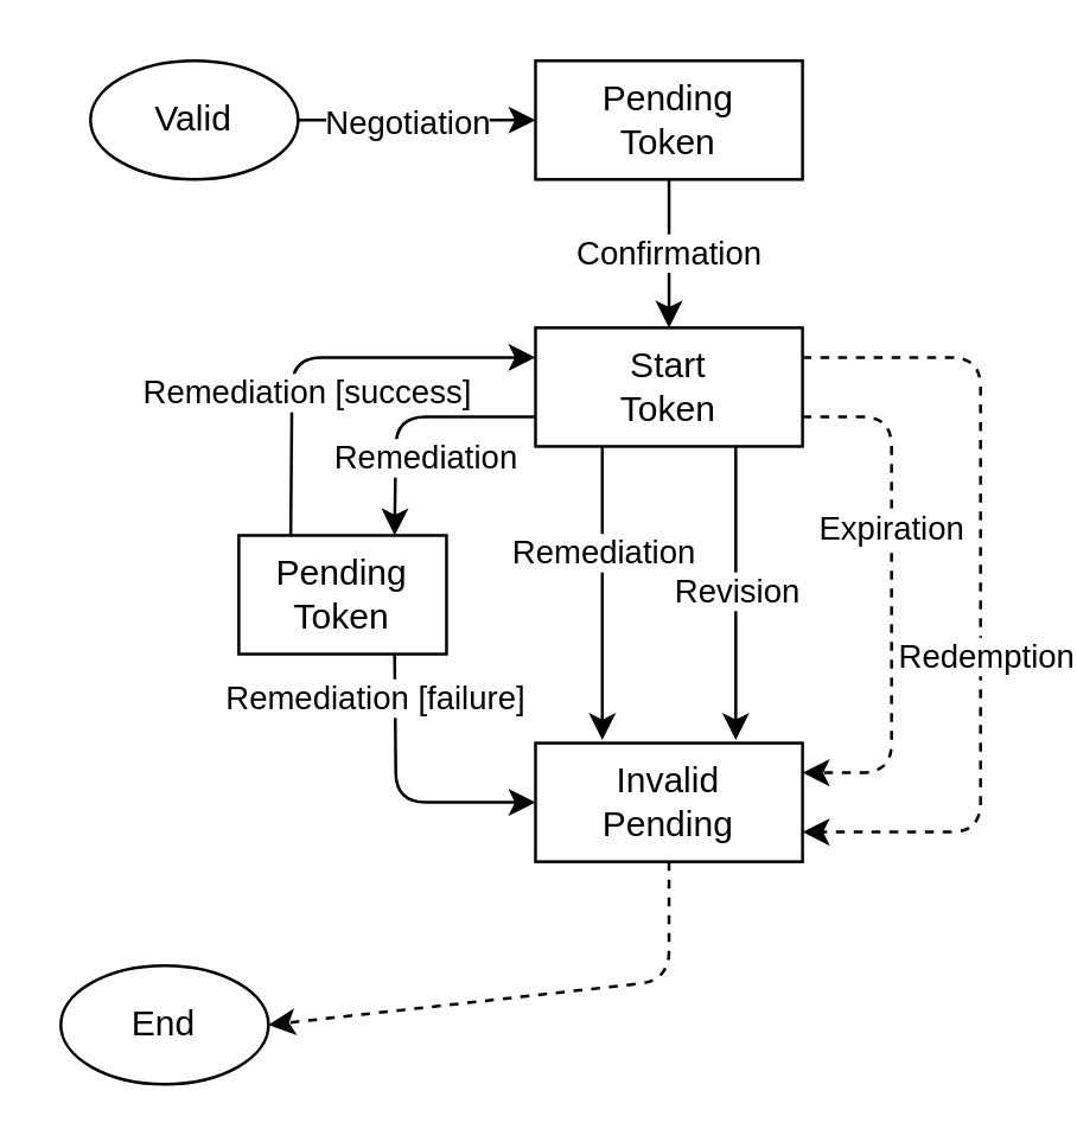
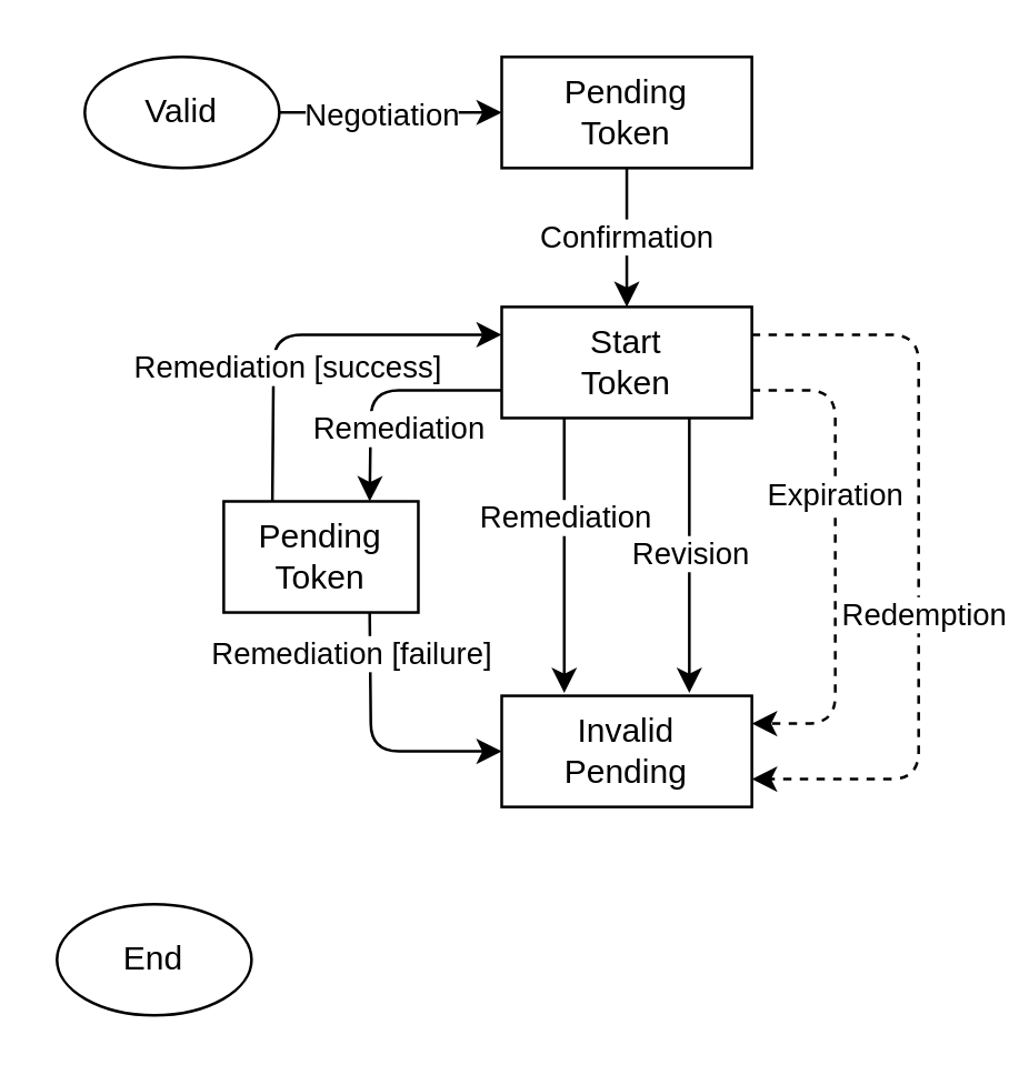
  <mxCell id="0" />
  <mxCell id="1" parent="0" />
  <mxCell id="2" value="Valid" style="ellipse;whiteSpace=wrap;html=1;" parent="1" vertex="1"><mxGeometry x="30" y="20" width="70" height="40" as="geometry" /></mxCell>
  <mxCell id="3" value="Confirmation" style="edgeStyle=none;html=1;exitX=0.5;exitY=1;exitDx=0;exitDy=0;entryX=0.5;entryY=0;entryDx=0;entryDy=0;" parent="1" source="4" target="16" edge="1"><mxGeometry relative="1" as="geometry"><mxPoint as="offset" /></mxGeometry></mxCell>
  <mxCell id="4" value="Pending&lt;br&gt;Token" style="rounded=0;whiteSpace=wrap;html=1;" parent="1" vertex="1"><mxGeometry x="180" y="20" width="90" height="40" as="geometry" /></mxCell>
  <mxCell id="5" value="" style="endArrow=classic;html=1;exitX=1;exitY=0.5;exitDx=0;exitDy=0;entryX=0;entryY=0.5;entryDx=0;entryDy=0;" parent="1" source="2" target="4" edge="1"><mxGeometry width="50" height="50" relative="1" as="geometry"><mxPoint x="250" y="80" as="sourcePoint" /><mxPoint x="300" y="30" as="targetPoint" /><Array as="points" /></mxGeometry></mxCell>
  <mxCell id="6" value="Negotiation" style="edgeLabel;html=1;align=center;verticalAlign=middle;resizable=0;points=[];" parent="5" vertex="1" connectable="0"><mxGeometry x="0.032" y="-1" relative="1" as="geometry"><mxPoint x="-5" y="-1" as="offset" /></mxGeometry></mxCell>
  <mxCell id="7" value="Revision" style="edgeStyle=none;html=1;exitX=0.75;exitY=1;exitDx=0;exitDy=0;entryX=0.75;entryY=0;entryDx=0;entryDy=0;" parent="1" edge="1"><mxGeometry relative="1" as="geometry"><mxPoint x="247.5" y="149" as="sourcePoint" /><mxPoint x="247.5" y="249" as="targetPoint" /><mxPoint as="offset" /></mxGeometry></mxCell>
  <mxCell id="8" style="edgeStyle=none;html=1;exitX=0.25;exitY=1;exitDx=0;exitDy=0;entryX=0.25;entryY=0;entryDx=0;entryDy=0;" parent="1" edge="1"><mxGeometry relative="1" as="geometry"><mxPoint x="202.5" y="149" as="sourcePoint" /><mxPoint x="202.5" y="249" as="targetPoint" /></mxGeometry></mxCell>
  <mxCell id="9" value="Remediation" style="edgeLabel;html=1;align=center;verticalAlign=middle;resizable=0;points=[];" parent="8" vertex="1" connectable="0"><mxGeometry x="-0.273" relative="1" as="geometry"><mxPoint as="offset" /></mxGeometry></mxCell>
  <mxCell id="10" style="edgeStyle=none;html=1;entryX=0.75;entryY=0;entryDx=0;entryDy=0;" parent="1" target="23" edge="1"><mxGeometry relative="1" as="geometry"><mxPoint x="180" y="140" as="sourcePoint" /><Array as="points"><mxPoint x="133" y="140" /></Array></mxGeometry></mxCell>
  <mxCell id="11" value="Remediation" style="edgeLabel;html=1;align=center;verticalAlign=middle;resizable=0;points=[];" parent="10" vertex="1" connectable="0"><mxGeometry x="-0.431" y="4" relative="1" as="geometry"><mxPoint x="-13" y="9" as="offset" /></mxGeometry></mxCell>
  <mxCell id="12" style="edgeStyle=none;html=1;exitX=1;exitY=0.75;exitDx=0;exitDy=0;entryX=1;entryY=0.25;entryDx=0;entryDy=0;dashed=1;" parent="1" source="16" target="18" edge="1"><mxGeometry relative="1" as="geometry"><Array as="points"><mxPoint x="300" y="140" /><mxPoint x="300" y="260" /></Array></mxGeometry></mxCell>
  <mxCell id="13" value="Expiration" style="edgeLabel;html=1;align=center;verticalAlign=middle;resizable=0;points=[];" parent="12" vertex="1" connectable="0"><mxGeometry x="-0.252" y="-1" relative="1" as="geometry"><mxPoint as="offset" /></mxGeometry></mxCell>
  <mxCell id="14" style="edgeStyle=none;html=1;exitX=1;exitY=0.25;exitDx=0;exitDy=0;entryX=1;entryY=0.75;entryDx=0;entryDy=0;dashed=1;" parent="1" source="16" target="18" edge="1"><mxGeometry relative="1" as="geometry"><Array as="points"><mxPoint x="330" y="120" /><mxPoint x="330" y="280" /></Array></mxGeometry></mxCell>
  <mxCell id="15" value="Redemption" style="edgeLabel;html=1;align=center;verticalAlign=middle;resizable=0;points=[];" parent="14" vertex="1" connectable="0"><mxGeometry x="0.183" y="1" relative="1" as="geometry"><mxPoint y="-6" as="offset" /></mxGeometry></mxCell>
  <mxCell id="16" value="Start&lt;br&gt;Token" style="rounded=0;whiteSpace=wrap;html=1;" parent="1" vertex="1"><mxGeometry x="180" y="110" width="90" height="40" as="geometry" /></mxCell>
- <mxCell id="17" style="edgeStyle=none;html=1;exitX=0.5;exitY=1;exitDx=0;exitDy=0;entryX=1;entryY=0.5;entryDx=0;entryDy=0;dashed=1;" parent="1" source="18" target="24" edge="1"><mxGeometry relative="1" as="geometry"><Array as="points"><mxPoint x="225" y="330" /></Array></mxGeometry></mxCell>
  <mxCell id="18" value="Invalid&lt;br&gt;Pending" style="rounded=0;whiteSpace=wrap;html=1;" parent="1" vertex="1"><mxGeometry x="180" y="250" width="90" height="40" as="geometry" /></mxCell>
  <mxCell id="19" style="edgeStyle=none;html=1;exitX=0.25;exitY=0;exitDx=0;exitDy=0;entryX=0;entryY=0.25;entryDx=0;entryDy=0;" parent="1" source="23" target="16" edge="1"><mxGeometry relative="1" as="geometry"><Array as="points"><mxPoint x="98" y="120" /></Array></mxGeometry></mxCell>
  <mxCell id="20" value="Remediation [success]" style="edgeLabel;html=1;align=center;verticalAlign=middle;resizable=0;points=[];" parent="19" vertex="1" connectable="0"><mxGeometry x="0.13" y="3" relative="1" as="geometry"><mxPoint x="-15" y="14" as="offset" /></mxGeometry></mxCell>
  <mxCell id="21" style="edgeStyle=none;html=1;exitX=0.75;exitY=1;exitDx=0;exitDy=0;entryX=0;entryY=0.5;entryDx=0;entryDy=0;" parent="1" source="23" target="18" edge="1"><mxGeometry relative="1" as="geometry"><Array as="points"><mxPoint x="133" y="270" /></Array></mxGeometry></mxCell>
  <mxCell id="22" value="Remediation [failure]" style="edgeLabel;html=1;align=center;verticalAlign=middle;resizable=0;points=[];" parent="21" vertex="1" connectable="0"><mxGeometry x="-0.271" relative="1" as="geometry"><mxPoint x="-7" y="-20" as="offset" /></mxGeometry></mxCell>
  <mxCell id="23" value="Pending&lt;br&gt;Token" style="rounded=0;whiteSpace=wrap;html=1;" parent="1" vertex="1"><mxGeometry x="80" y="180" width="70" height="40" as="geometry" /></mxCell>
  <mxCell id="24" value="End" style="ellipse;whiteSpace=wrap;html=1;" parent="1" vertex="1"><mxGeometry x="20" y="325" width="70" height="40" as="geometry" /></mxCell>
